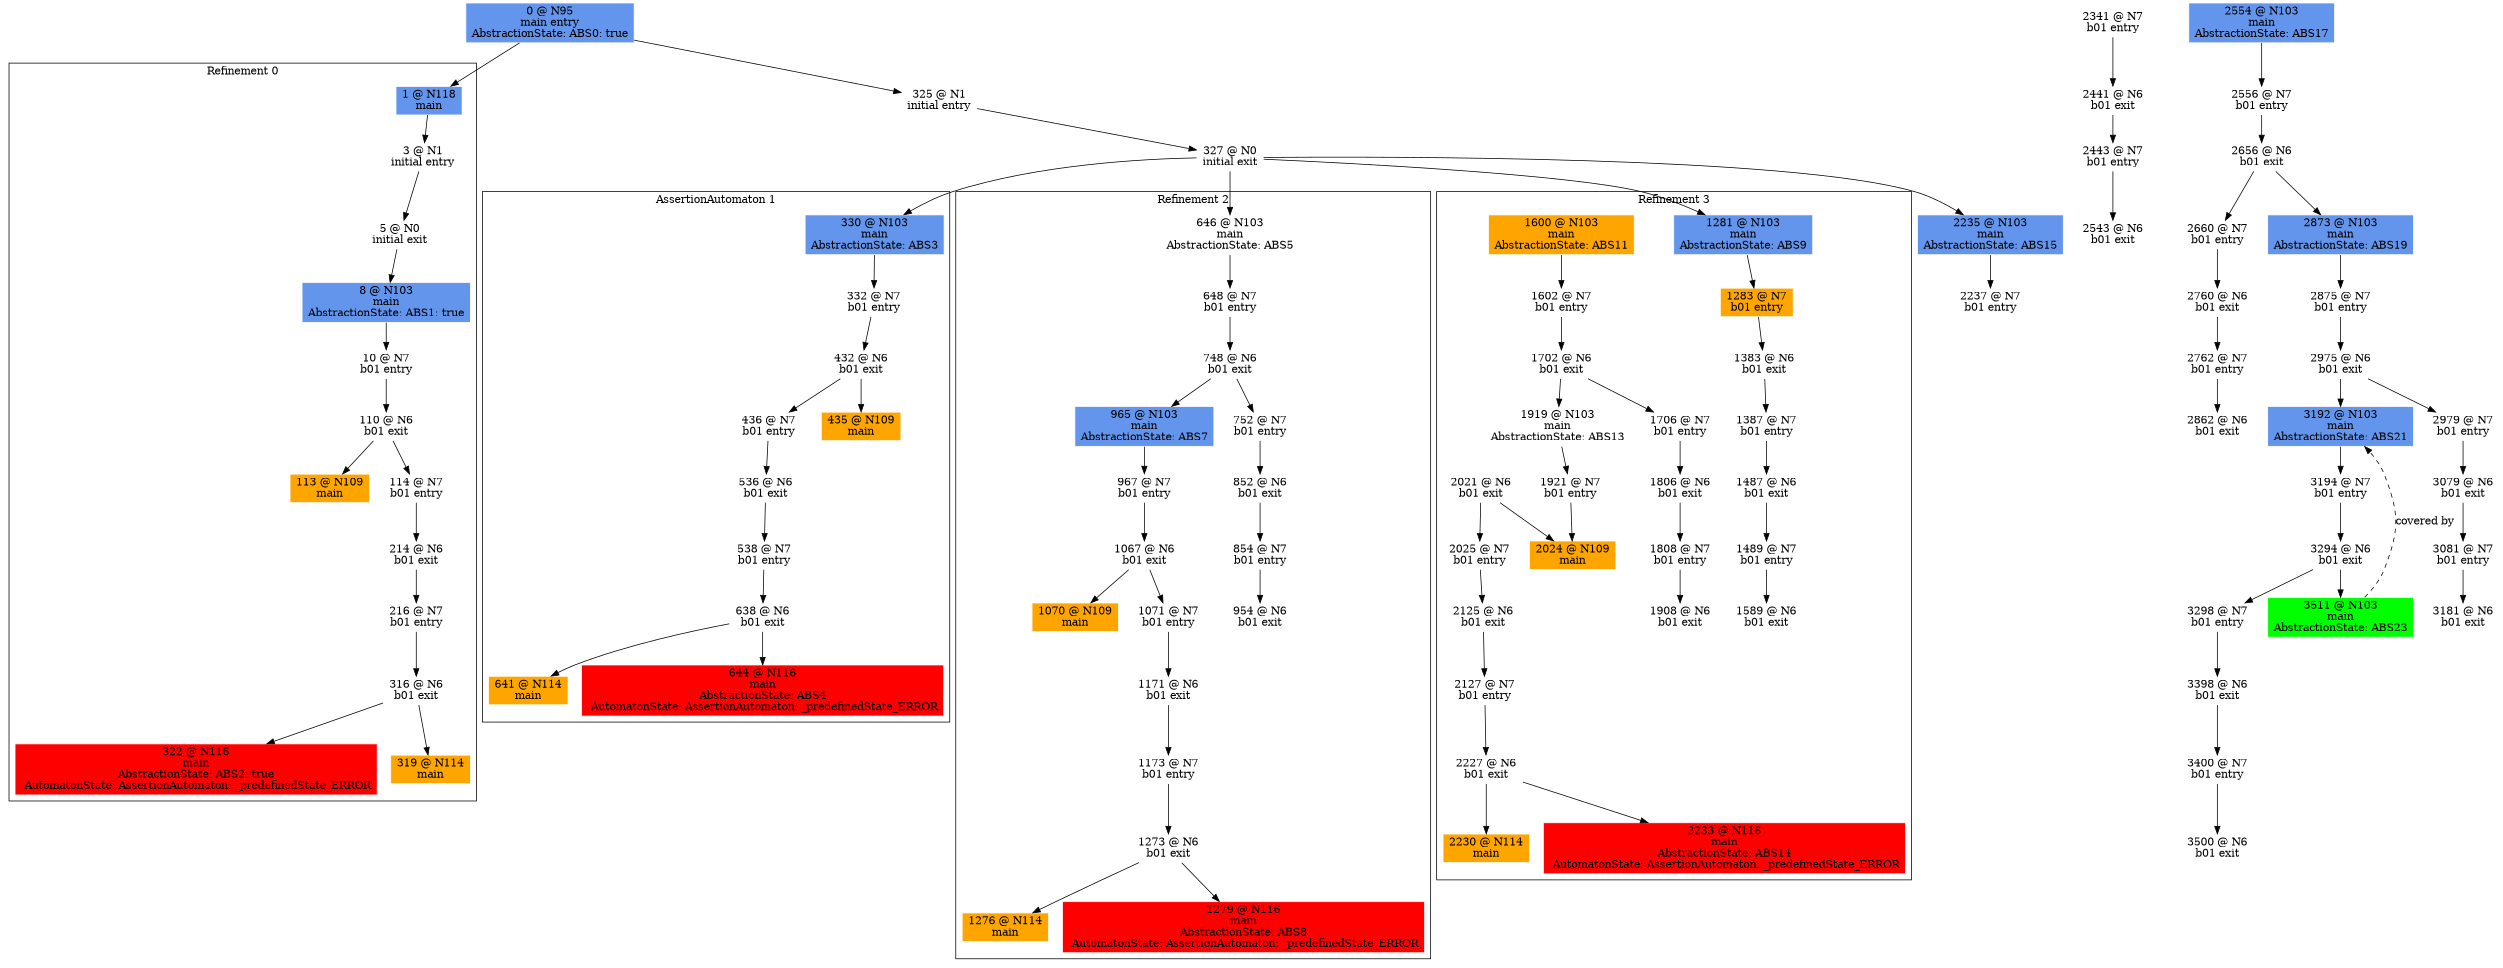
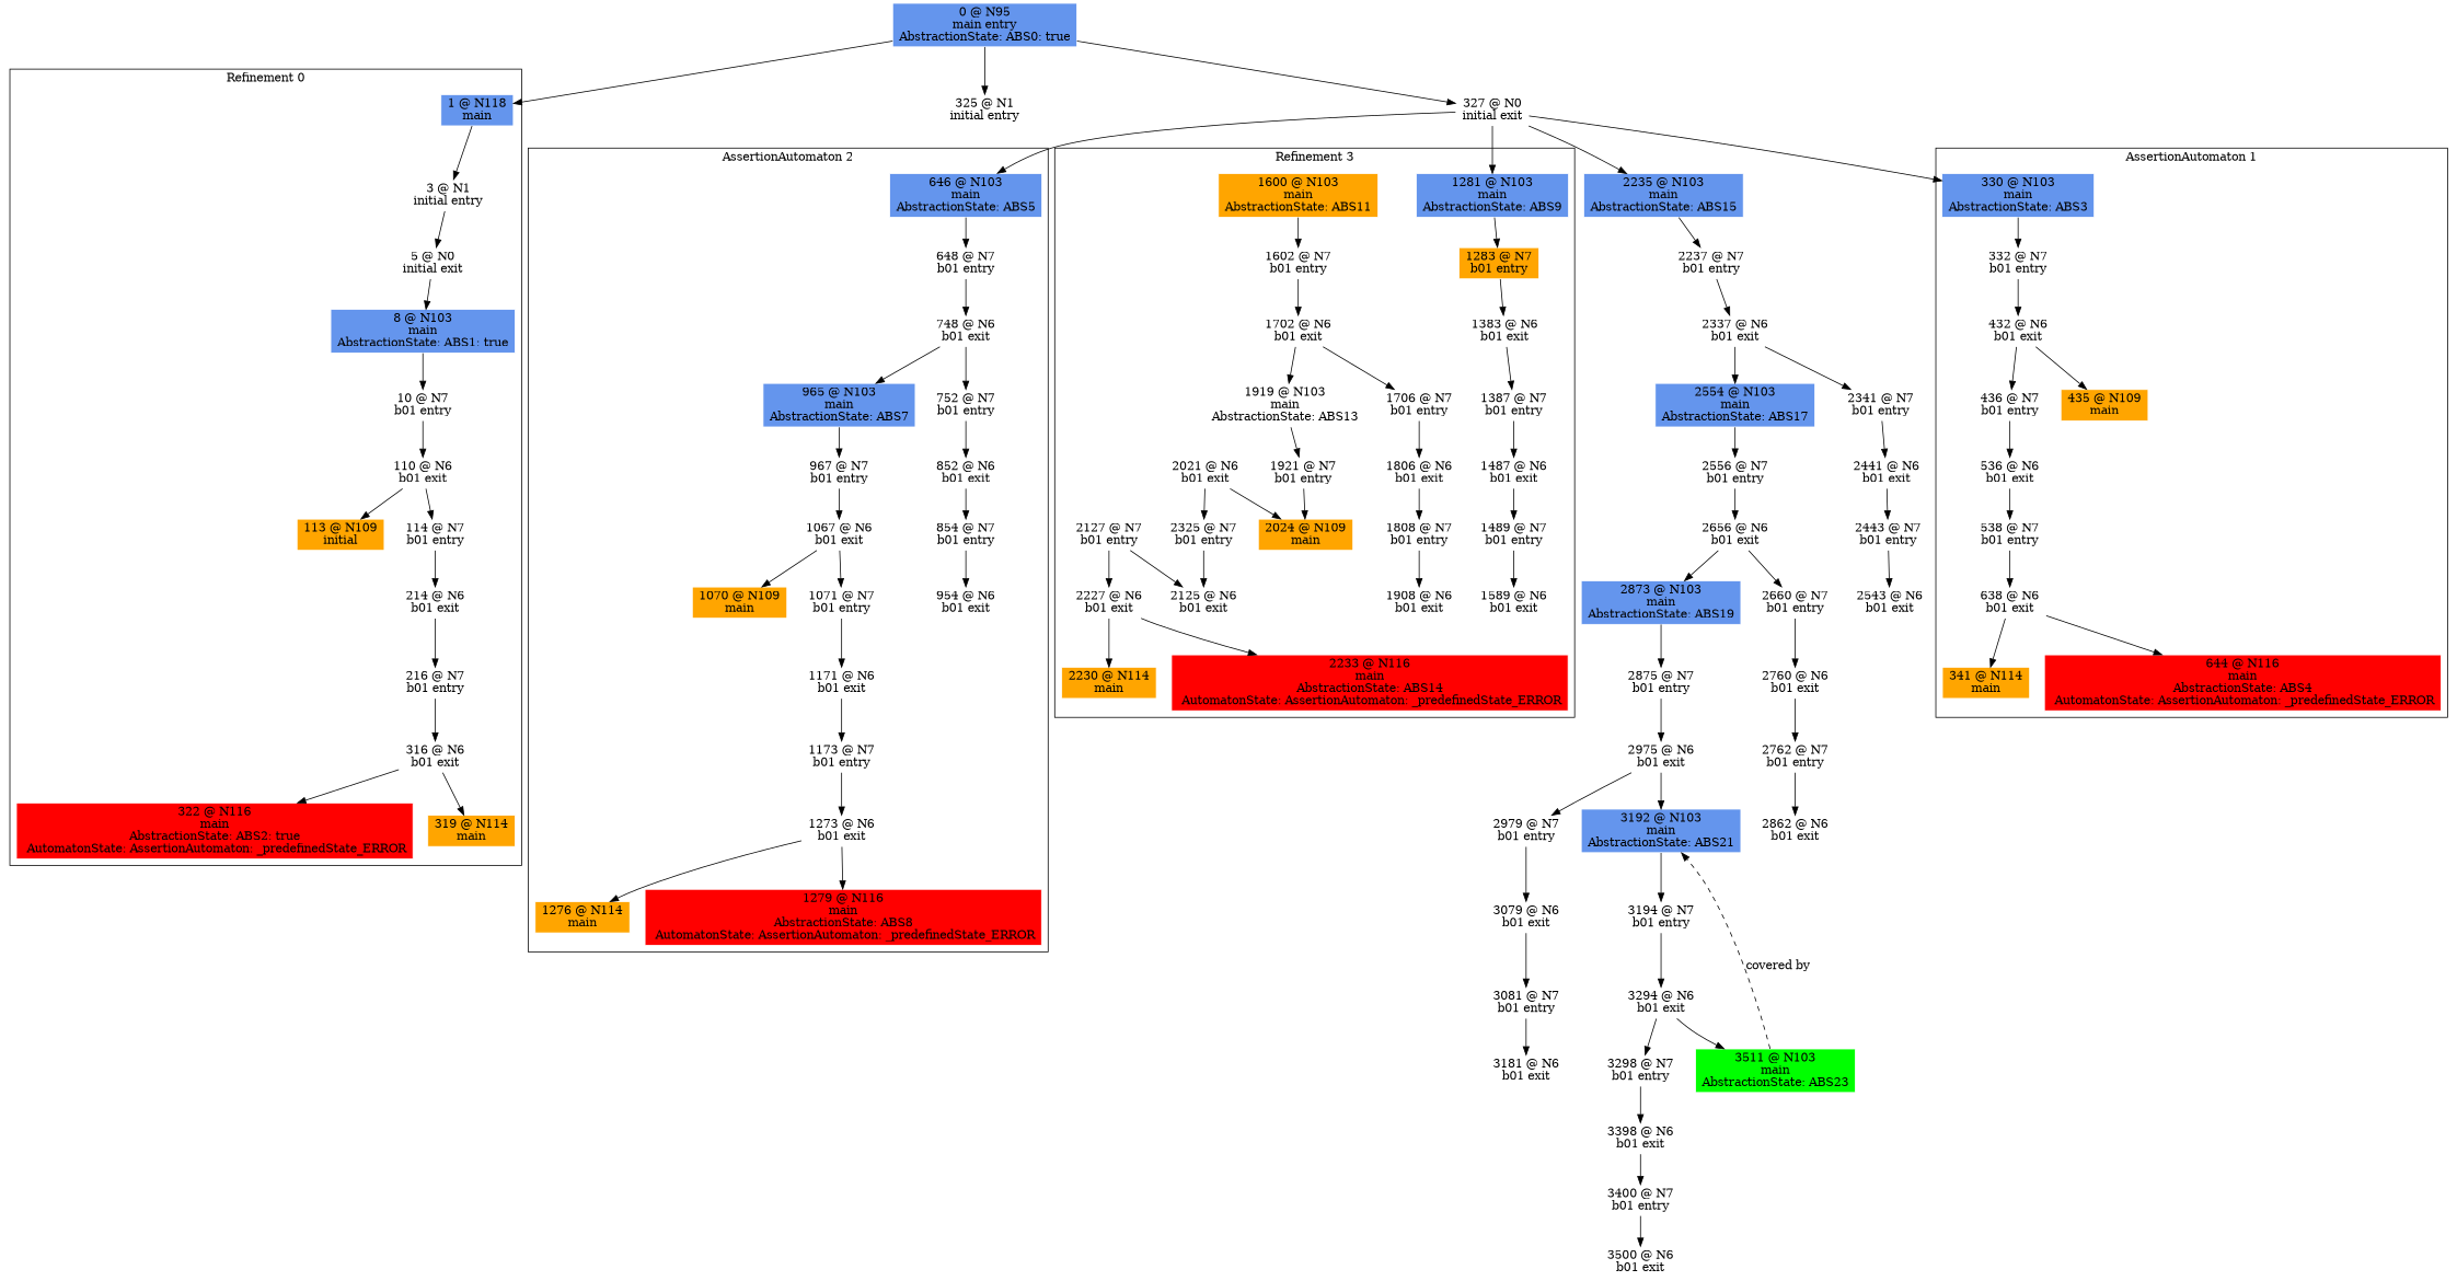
  digraph {
    node [color=white shape=box style=filled]
    n1 [fillcolor=cornflowerblue label="1 @ N118\nmain\n"]
    n2 [label="3 @ N1\ninitial entry\n"]
    n3 [label="5 @ N0\ninitial exit\n"]
    n4 [fillcolor=cornflowerblue label="8 @ N103\nmain\nAbstractionState: ABS1: true\n"]
    n5 [label="10 @ N7\nb01 entry\n"]
    n6 [label="110 @ N6\nb01 exit\n"]
-   n7 [fillcolor=orange label="113 @ N109\nmain\n"]
+   n7 [fillcolor=orange label="113 @ N109\ninitial\n"]
    n8 [label="114 @ N7\nb01 entry\n"]
    n9 [label="214 @ N6\nb01 exit\n"]
    n10 [label="216 @ N7\nb01 entry\n"]
    n11 [label="316 @ N6\nb01 exit\n"]
    n12 [fillcolor=red label="322 @ N116\nmain\nAbstractionState: ABS2: true\n AutomatonState: AssertionAutomaton: _predefinedState_ERROR\n"]
    n13 [fillcolor=orange label="319 @ N114\nmain\n"]
    n14 [fillcolor=cornflowerblue label="330 @ N103\nmain\nAbstractionState: ABS3\n"]
    n15 [label="332 @ N7\nb01 entry\n"]
    n16 [label="432 @ N6\nb01 exit\n"]
    n17 [label="436 @ N7\nb01 entry\n"]
    n18 [fillcolor=orange label="435 @ N109\nmain\n"]
    n19 [label="536 @ N6\nb01 exit\n"]
    n20 [label="538 @ N7\nb01 entry\n"]
    n21 [label="638 @ N6\nb01 exit\n"]
-   n22 [fillcolor=orange label="641 @ N114\nmain\n"]
+   n22 [fillcolor=orange label="341 @ N114\nmain\n"]
    n23 [fillcolor=red label="644 @ N116\nmain\nAbstractionState: ABS4\n AutomatonState: AssertionAutomaton: _predefinedState_ERROR\n"]
-   n24 [fillcolor=white label="646 @ N103\nmain\nAbstractionState: ABS5\n"]
+   n24 [fillcolor=cornflowerblue label="646 @ N103\nmain\nAbstractionState: ABS5\n"]
    n25 [label="648 @ N7\nb01 entry\n"]
    n26 [label="748 @ N6\nb01 exit\n"]
    n27 [fillcolor=cornflowerblue label="965 @ N103\nmain\nAbstractionState: ABS7\n"]
    n28 [label="752 @ N7\nb01 entry\n"]
    n29 [label="967 @ N7\nb01 entry\n"]
    n30 [label="1067 @ N6\nb01 exit\n"]
    n31 [fillcolor=orange label="1070 @ N109\nmain\n"]
    n32 [label="1071 @ N7\nb01 entry\n"]
    n33 [label="1171 @ N6\nb01 exit\n"]
    n34 [label="1173 @ N7\nb01 entry\n"]
    n35 [label="1273 @ N6\nb01 exit\n"]
    n36 [fillcolor=orange label="1276 @ N114\nmain\n"]
    n37 [fillcolor=red label="1279 @ N116\nmain\nAbstractionState: ABS8\n AutomatonState: AssertionAutomaton: _predefinedState_ERROR\n"]
    n38 [label="852 @ N6\nb01 exit\n"]
    n39 [label="854 @ N7\nb01 entry\n"]
    n40 [label="954 @ N6\nb01 exit\n"]
    n41 [fillcolor=cornflowerblue label="1281 @ N103\nmain\nAbstractionState: ABS9\n"]
    n42 [fillcolor=orange label="1283 @ N7\nb01 entry\n"]
    n43 [label="1383 @ N6\nb01 exit\n"]
    n44 [label="1387 @ N7\nb01 entry\n"]
    n45 [fillcolor=orange label="1600 @ N103\nmain\nAbstractionState: ABS11\n"]
    n46 [label="1487 @ N6\nb01 exit\n"]
    n47 [label="1489 @ N7\nb01 entry\n"]
    n48 [label="1589 @ N6\nb01 exit\n"]
    n49 [label="1602 @ N7\nb01 entry\n"]
    n50 [label="1702 @ N6\nb01 exit\n"]
    n51 [label="1706 @ N7\nb01 entry\n"]
    n52 [fillcolor=white label="1919 @ N103\nmain\nAbstractionState: ABS13\n"]
    n53 [label="1806 @ N6\nb01 exit\n"]
    n54 [label="1808 @ N7\nb01 entry\n"]
    n55 [label="1908 @ N6\nb01 exit\n"]
    n56 [label="1921 @ N7\nb01 entry\n"]
    n57 [label="2021 @ N6\nb01 exit\n"]
    n58 [fillcolor=orange label="2024 @ N109\nmain\n"]
-   n59 [label="2025 @ N7\nb01 entry\n"]
+   n59 [label="2325 @ N7\nb01 entry\n"]
    n60 [label="2125 @ N6\nb01 exit\n"]
    n61 [label="2127 @ N7\nb01 entry\n"]
    n62 [label="2227 @ N6\nb01 exit\n"]
    n63 [fillcolor=orange label="2230 @ N114\nmain\n"]
    n64 [fillcolor=red label="2233 @ N116\nmain\nAbstractionState: ABS14\n AutomatonState: AssertionAutomaton: _predefinedState_ERROR\n"]
    n65 [fillcolor=cornflowerblue label="0 @ N95\nmain entry\nAbstractionState: ABS0: true\n"]
    n66 [label="325 @ N1\ninitial entry\n"]
    n67 [label="327 @ N0\ninitial exit\n"]
    n68 [fillcolor=cornflowerblue label="2235 @ N103\nmain\nAbstractionState: ABS15\n"]
    n69 [label="2237 @ N7\nb01 entry\n"]
+   n70 [label="2337 @ N6\nb01 exit\n"]
    n71 [label="2341 @ N7\nb01 entry\n"]
    n72 [fillcolor=cornflowerblue label="2554 @ N103\nmain\nAbstractionState: ABS17\n"]
    n73 [label="2441 @ N6\nb01 exit\n"]
    n74 [label="2556 @ N7\nb01 entry\n"]
    n75 [label="2443 @ N7\nb01 entry\n"]
    n76 [label="2543 @ N6\nb01 exit\n"]
    n77 [label="2656 @ N6\nb01 exit\n"]
    n78 [label="2660 @ N7\nb01 entry\n"]
    n79 [fillcolor=cornflowerblue label="2873 @ N103\nmain\nAbstractionState: ABS19\n"]
    n80 [label="2760 @ N6\nb01 exit\n"]
    n81 [label="2875 @ N7\nb01 entry\n"]
    n82 [label="2762 @ N7\nb01 entry\n"]
    n83 [label="2862 @ N6\nb01 exit\n"]
    n84 [label="2975 @ N6\nb01 exit\n"]
    n85 [label="2979 @ N7\nb01 entry\n"]
    n86 [fillcolor=cornflowerblue label="3192 @ N103\nmain\nAbstractionState: ABS21\n"]
    n87 [label="3079 @ N6\nb01 exit\n"]
    n88 [label="3194 @ N7\nb01 entry\n"]
    n89 [label="3081 @ N7\nb01 entry\n"]
    n90 [label="3181 @ N6\nb01 exit\n"]
    n91 [label="3294 @ N6\nb01 exit\n"]
    n92 [fillcolor=green label="3511 @ N103\nmain\nAbstractionState: ABS23\n"]
    n93 [label="3298 @ N7\nb01 entry\n"]
    n94 [label="3398 @ N6\nb01 exit\n"]
    n95 [label="3400 @ N7\nb01 entry\n"]
    n96 [label="3500 @ N6\nb01 exit\n"]
    subgraph cluster_1 {
      label="Refinement 0"
      n1
      n2
      n3
      n4
      n5
      n6
      n7
      n8
      n9
      n10
      n11
      n12
      n13
    }
    subgraph cluster_2 {
      label="AssertionAutomaton 1"
      n14
      n15
      n16
      n17
      n18
      n19
      n20
      n21
      n22
      n23
    }
    subgraph cluster_3 {
-     label="Refinement 2"
+     label="AssertionAutomaton 2"
      n24
      n25
      n26
      n27
      n28
      n29
      n30
      n31
      n32
      n33
      n34
      n35
      n36
      n37
      n38
      n39
      n40
    }
    subgraph cluster_4 {
      label="Refinement 3"
      n41
      n42
      n43
      n44
      n45
      n46
      n47
      n48
      n49
      n50
      n51
      n52
      n53
      n54
      n55
      n56
      n57
      n58
      n59
      n60
      n61
      n62
      n63
      n64
    }
    n1 -> n2
    n2 -> n3
    n3 -> n4
    n4 -> n5
    n5 -> n6
    n6 -> n7
    n6 -> n8
    n8 -> n9
    n9 -> n10
    n10 -> n11
    n11 -> n12
    n11 -> n13
    n14 -> n15
    n15 -> n16
    n16 -> n17
    n16 -> n18
    n17 -> n19
    n19 -> n20
    n20 -> n21
    n21 -> n22
    n21 -> n23
    n24 -> n25
    n25 -> n26
    n26 -> n27
    n26 -> n28
    n27 -> n29
    n28 -> n38
    n29 -> n30
    n30 -> n31
    n30 -> n32
    n32 -> n33
    n33 -> n34
    n34 -> n35
    n35 -> n36
    n35 -> n37
    n38 -> n39
    n39 -> n40
    n41 -> n42
    n42 -> n43
    n43 -> n44
    n44 -> n46
    n45 -> n49
    n46 -> n47
    n47 -> n48
    n49 -> n50
    n50 -> n51
    n50 -> n52
    n51 -> n53
    n52 -> n56
    n53 -> n54
    n54 -> n55
    n56 -> n58
    n57 -> n58
    n57 -> n59
    n59 -> n60
-   n60 -> n61
+   n61 -> n60
    n61 -> n62
    n62 -> n63
    n62 -> n64
    n65 -> n1
    n65 -> n66
-   n66 -> n67
+   n65 -> n67
    n67 -> n14
    n67 -> n24
    n67 -> n41
    n67 -> n68
    n68 -> n69
+   n69 -> n70
+   n70 -> n71
+   n70 -> n72
    n71 -> n73
    n72 -> n74
    n73 -> n75
    n74 -> n77
    n75 -> n76
    n77 -> n78
    n77 -> n79
    n78 -> n80
    n79 -> n81
    n80 -> n82
    n81 -> n84
    n82 -> n83
    n84 -> n85
    n84 -> n86
    n85 -> n87
    n86 -> n88
    n87 -> n89
    n88 -> n91
    n89 -> n90
    n91 -> n92
    n91 -> n93
    n92 -> n86 [label="covered by" style=dashed weight=0]
    n93 -> n94
    n94 -> n95
    n95 -> n96
  }
